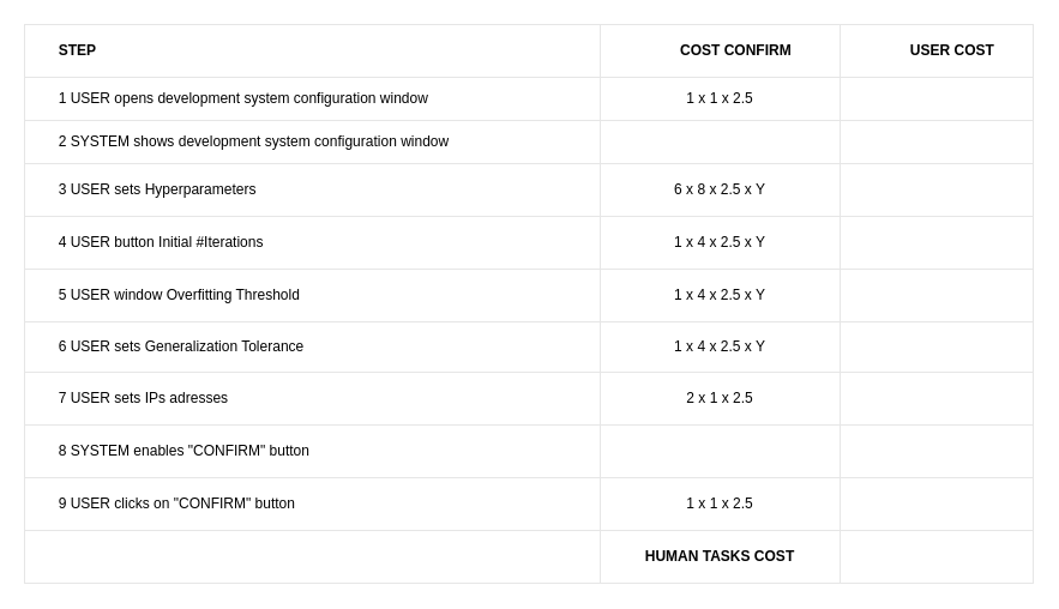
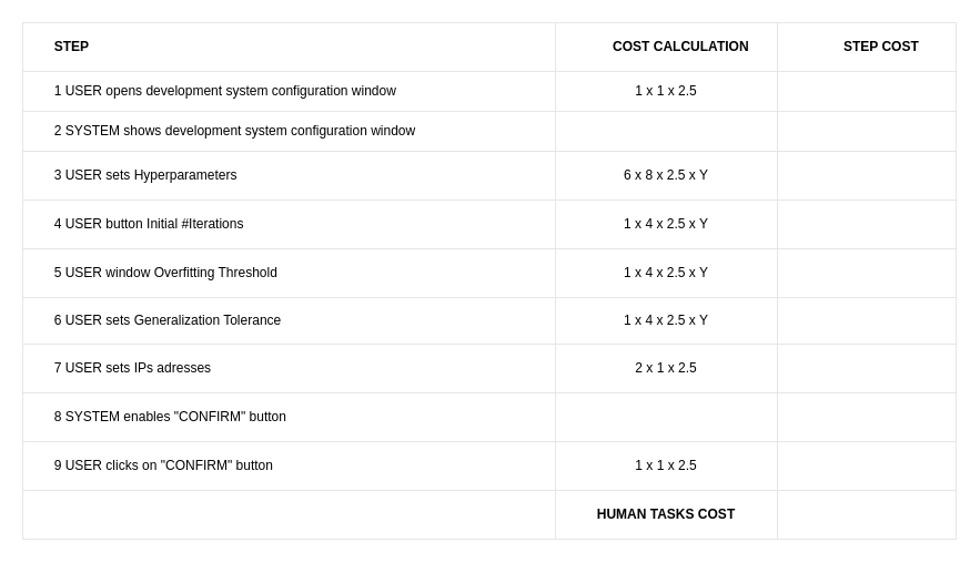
  <mxCell id="0" />
  <mxCell id="1" parent="0" />
  <mxCell id="2" value="" style="childLayout=tableLayout;recursiveResize=0;shadow=0;strokeColor=#E6E6E6;align=center;" parent="1" vertex="1"><mxGeometry x="20" y="20" width="841" height="466" as="geometry" /></mxCell>
  <mxCell id="3" value="" style="shape=tableRow;horizontal=0;startSize=0;swimlaneHead=0;swimlaneBody=0;top=0;left=0;bottom=0;right=0;dropTarget=0;collapsible=0;recursiveResize=0;expand=0;fontStyle=0;fillColor=none;strokeColor=inherit;align=center;" parent="2" vertex="1"><mxGeometry width="841" height="44" as="geometry" /></mxCell>
  <mxCell id="4" value="&lt;span style=&quot;white-space: pre;&quot;&gt;&#09;&lt;/span&gt;STEP" style="connectable=0;recursiveResize=0;strokeColor=inherit;fillColor=none;align=left;whiteSpace=wrap;html=1;fontStyle=1;labelPosition=center;verticalLabelPosition=middle;verticalAlign=middle;" parent="3" vertex="1"><mxGeometry width="480" height="44" as="geometry"><mxRectangle width="480" height="44" as="alternateBounds" /></mxGeometry></mxCell>
- <mxCell id="5" value="&lt;span style=&quot;white-space: pre;&quot;&gt;&#09;&lt;/span&gt;COST CONFIRM" style="connectable=0;recursiveResize=0;strokeColor=inherit;fillColor=none;align=center;whiteSpace=wrap;html=1;fontStyle=1" parent="3" vertex="1"><mxGeometry x="480" width="200" height="44" as="geometry"><mxRectangle width="200" height="44" as="alternateBounds" /></mxGeometry></mxCell>
- <mxCell id="6" value="&lt;span style=&quot;white-space: pre;&quot;&gt;&#09;&lt;/span&gt;USER COST" style="connectable=0;recursiveResize=0;strokeColor=inherit;fillColor=none;align=center;whiteSpace=wrap;html=1;fontStyle=1" parent="3" vertex="1"><mxGeometry x="680" width="161" height="44" as="geometry"><mxRectangle width="161" height="44" as="alternateBounds" /></mxGeometry></mxCell>
+ <mxCell id="5" value="&lt;span style=&quot;white-space: pre;&quot;&gt;&#09;&lt;/span&gt;COST CALCULATION" style="connectable=0;recursiveResize=0;strokeColor=inherit;fillColor=none;align=center;whiteSpace=wrap;html=1;fontStyle=1" parent="3" vertex="1"><mxGeometry x="480" width="200" height="44" as="geometry"><mxRectangle width="200" height="44" as="alternateBounds" /></mxGeometry></mxCell>
+ <mxCell id="6" value="&lt;span style=&quot;white-space: pre;&quot;&gt;&#09;&lt;/span&gt;STEP COST" style="connectable=0;recursiveResize=0;strokeColor=inherit;fillColor=none;align=center;whiteSpace=wrap;html=1;fontStyle=1" parent="3" vertex="1"><mxGeometry x="680" width="161" height="44" as="geometry"><mxRectangle width="161" height="44" as="alternateBounds" /></mxGeometry></mxCell>
  <mxCell id="7" style="shape=tableRow;horizontal=0;startSize=0;swimlaneHead=0;swimlaneBody=0;top=0;left=0;bottom=0;right=0;dropTarget=0;collapsible=0;recursiveResize=0;expand=0;fontStyle=0;fillColor=none;strokeColor=inherit;align=center;" parent="2" vertex="1"><mxGeometry y="44" width="841" height="36" as="geometry" /></mxCell>
  <mxCell id="8" value="&lt;span style=&quot;white-space: pre;&quot;&gt;&#09;&lt;/span&gt;1 USER opens development system configuration window" style="connectable=0;recursiveResize=0;strokeColor=inherit;fillColor=none;align=left;whiteSpace=wrap;html=1;labelPosition=center;verticalLabelPosition=middle;verticalAlign=middle;" parent="7" vertex="1"><mxGeometry width="480" height="36" as="geometry"><mxRectangle width="480" height="36" as="alternateBounds" /></mxGeometry></mxCell>
  <mxCell id="9" value="1 x 1 x 2.5" style="connectable=0;recursiveResize=0;strokeColor=inherit;fillColor=none;align=center;whiteSpace=wrap;html=1;" parent="7" vertex="1"><mxGeometry x="480" width="200" height="36" as="geometry"><mxRectangle width="200" height="36" as="alternateBounds" /></mxGeometry></mxCell>
  <mxCell id="10" value="" style="connectable=0;recursiveResize=0;strokeColor=inherit;fillColor=none;align=center;whiteSpace=wrap;html=1;" parent="7" vertex="1"><mxGeometry x="680" width="161" height="36" as="geometry"><mxRectangle width="161" height="36" as="alternateBounds" /></mxGeometry></mxCell>
  <mxCell id="11" style="shape=tableRow;horizontal=0;startSize=0;swimlaneHead=0;swimlaneBody=0;top=0;left=0;bottom=0;right=0;dropTarget=0;collapsible=0;recursiveResize=0;expand=0;fontStyle=0;fillColor=none;strokeColor=inherit;align=center;" parent="2" vertex="1"><mxGeometry y="80" width="841" height="36" as="geometry" /></mxCell>
  <mxCell id="12" value="&lt;span style=&quot;&quot;&gt;&#09;&lt;/span&gt;&lt;span style=&quot;white-space: pre;&quot;&gt;&#09;&lt;/span&gt;2 SYSTEM shows development system configuration window" style="connectable=0;recursiveResize=0;strokeColor=inherit;fillColor=none;align=left;whiteSpace=wrap;html=1;labelPosition=center;verticalLabelPosition=middle;verticalAlign=middle;" parent="11" vertex="1"><mxGeometry width="480" height="36" as="geometry"><mxRectangle width="480" height="36" as="alternateBounds" /></mxGeometry></mxCell>
  <mxCell id="13" value="" style="connectable=0;recursiveResize=0;strokeColor=inherit;fillColor=none;align=center;whiteSpace=wrap;html=1;" parent="11" vertex="1"><mxGeometry x="480" width="200" height="36" as="geometry"><mxRectangle width="200" height="36" as="alternateBounds" /></mxGeometry></mxCell>
  <mxCell id="14" style="connectable=0;recursiveResize=0;strokeColor=inherit;fillColor=none;align=center;whiteSpace=wrap;html=1;" parent="11" vertex="1"><mxGeometry x="680" width="161" height="36" as="geometry"><mxRectangle width="161" height="36" as="alternateBounds" /></mxGeometry></mxCell>
  <mxCell id="15" style="shape=tableRow;horizontal=0;startSize=0;swimlaneHead=0;swimlaneBody=0;top=0;left=0;bottom=0;right=0;dropTarget=0;collapsible=0;recursiveResize=0;expand=0;fontStyle=0;fillColor=none;strokeColor=inherit;align=center;" parent="2" vertex="1"><mxGeometry y="116" width="841" height="44" as="geometry" /></mxCell>
  <mxCell id="16" value="&lt;span style=&quot;border-color: var(--border-color);&quot;&gt;&#09;&lt;/span&gt;&lt;span style=&quot;&quot;&gt;&#09;&lt;/span&gt;&lt;span style=&quot;white-space: pre;&quot;&gt;&#09;&lt;/span&gt;3 USER sets&amp;nbsp;&lt;span style=&quot;text-align: center;&quot;&gt;Hyperparameters&lt;/span&gt;" style="connectable=0;recursiveResize=0;strokeColor=inherit;fillColor=none;align=left;whiteSpace=wrap;html=1;labelPosition=center;verticalLabelPosition=middle;verticalAlign=middle;" parent="15" vertex="1"><mxGeometry width="480" height="44" as="geometry"><mxRectangle width="480" height="44" as="alternateBounds" /></mxGeometry></mxCell>
  <mxCell id="17" value="6 x 8 x 2.5 x Y" style="connectable=0;recursiveResize=0;strokeColor=inherit;fillColor=none;align=center;whiteSpace=wrap;html=1;" parent="15" vertex="1"><mxGeometry x="480" width="200" height="44" as="geometry"><mxRectangle width="200" height="44" as="alternateBounds" /></mxGeometry></mxCell>
  <mxCell id="18" value="" style="connectable=0;recursiveResize=0;strokeColor=inherit;fillColor=none;align=center;whiteSpace=wrap;html=1;" parent="15" vertex="1"><mxGeometry x="680" width="161" height="44" as="geometry"><mxRectangle width="161" height="44" as="alternateBounds" /></mxGeometry></mxCell>
  <mxCell id="19" style="shape=tableRow;horizontal=0;startSize=0;swimlaneHead=0;swimlaneBody=0;top=0;left=0;bottom=0;right=0;dropTarget=0;collapsible=0;recursiveResize=0;expand=0;fontStyle=0;fillColor=none;strokeColor=inherit;align=center;" parent="2" vertex="1"><mxGeometry y="160" width="841" height="44" as="geometry" /></mxCell>
  <mxCell id="20" value="&lt;span style=&quot;white-space: pre;&quot;&gt;&#09;&lt;/span&gt;4 USER button Initial #Iterations" style="connectable=0;recursiveResize=0;strokeColor=inherit;fillColor=none;align=left;whiteSpace=wrap;html=1;labelPosition=center;verticalLabelPosition=middle;verticalAlign=middle;" parent="19" vertex="1"><mxGeometry width="480" height="44" as="geometry"><mxRectangle width="480" height="44" as="alternateBounds" /></mxGeometry></mxCell>
  <mxCell id="21" value="1 x 4 x 2.5 x Y" style="connectable=0;recursiveResize=0;strokeColor=inherit;fillColor=none;align=center;whiteSpace=wrap;html=1;" parent="19" vertex="1"><mxGeometry x="480" width="200" height="44" as="geometry"><mxRectangle width="200" height="44" as="alternateBounds" /></mxGeometry></mxCell>
  <mxCell id="22" style="connectable=0;recursiveResize=0;strokeColor=inherit;fillColor=none;align=center;whiteSpace=wrap;html=1;" parent="19" vertex="1"><mxGeometry x="680" width="161" height="44" as="geometry"><mxRectangle width="161" height="44" as="alternateBounds" /></mxGeometry></mxCell>
  <mxCell id="23" style="shape=tableRow;horizontal=0;startSize=0;swimlaneHead=0;swimlaneBody=0;top=0;left=0;bottom=0;right=0;dropTarget=0;collapsible=0;recursiveResize=0;expand=0;fontStyle=0;fillColor=none;strokeColor=inherit;align=center;" parent="2" vertex="1"><mxGeometry y="204" width="841" height="44" as="geometry" /></mxCell>
  <mxCell id="24" value="&lt;span style=&quot;white-space: pre;&quot;&gt;&#09;&lt;/span&gt;5 USER window Overfitting Threshold" style="connectable=0;recursiveResize=0;strokeColor=inherit;fillColor=none;align=left;whiteSpace=wrap;html=1;labelPosition=center;verticalLabelPosition=middle;verticalAlign=middle;" parent="23" vertex="1"><mxGeometry width="480" height="44" as="geometry"><mxRectangle width="480" height="44" as="alternateBounds" /></mxGeometry></mxCell>
  <mxCell id="25" value="1 x 4 x 2.5 x Y" style="connectable=0;recursiveResize=0;strokeColor=inherit;fillColor=none;align=center;whiteSpace=wrap;html=1;" parent="23" vertex="1"><mxGeometry x="480" width="200" height="44" as="geometry"><mxRectangle width="200" height="44" as="alternateBounds" /></mxGeometry></mxCell>
  <mxCell id="26" value="" style="connectable=0;recursiveResize=0;strokeColor=inherit;fillColor=none;align=center;whiteSpace=wrap;html=1;" parent="23" vertex="1"><mxGeometry x="680" width="161" height="44" as="geometry"><mxRectangle width="161" height="44" as="alternateBounds" /></mxGeometry></mxCell>
  <mxCell id="27" style="shape=tableRow;horizontal=0;startSize=0;swimlaneHead=0;swimlaneBody=0;top=0;left=0;bottom=0;right=0;dropTarget=0;collapsible=0;recursiveResize=0;expand=0;fontStyle=0;fillColor=none;strokeColor=inherit;align=center;" parent="2" vertex="1"><mxGeometry y="248" width="841" height="42" as="geometry" /></mxCell>
  <mxCell id="28" value="&lt;span style=&quot;white-space: pre;&quot;&gt;&#09;&lt;/span&gt;6 USER sets Generalization Tolerance" style="connectable=0;recursiveResize=0;strokeColor=inherit;fillColor=none;align=left;whiteSpace=wrap;html=1;labelPosition=center;verticalLabelPosition=middle;verticalAlign=middle;" parent="27" vertex="1"><mxGeometry width="480" height="42" as="geometry"><mxRectangle width="480" height="42" as="alternateBounds" /></mxGeometry></mxCell>
  <mxCell id="29" value="1 x 4 x 2.5 x Y" style="connectable=0;recursiveResize=0;strokeColor=inherit;fillColor=none;align=center;whiteSpace=wrap;html=1;" parent="27" vertex="1"><mxGeometry x="480" width="200" height="42" as="geometry"><mxRectangle width="200" height="42" as="alternateBounds" /></mxGeometry></mxCell>
  <mxCell id="30" style="connectable=0;recursiveResize=0;strokeColor=inherit;fillColor=none;align=center;whiteSpace=wrap;html=1;" parent="27" vertex="1"><mxGeometry x="680" width="161" height="42" as="geometry"><mxRectangle width="161" height="42" as="alternateBounds" /></mxGeometry></mxCell>
  <mxCell id="31" style="shape=tableRow;horizontal=0;startSize=0;swimlaneHead=0;swimlaneBody=0;top=0;left=0;bottom=0;right=0;dropTarget=0;collapsible=0;recursiveResize=0;expand=0;fontStyle=0;fillColor=none;strokeColor=inherit;align=center;" parent="2" vertex="1"><mxGeometry y="290" width="841" height="44" as="geometry" /></mxCell>
  <mxCell id="32" value="&lt;span style=&quot;white-space: pre;&quot;&gt;&#09;&lt;/span&gt;7 USER sets IPs adresses" style="connectable=0;recursiveResize=0;strokeColor=inherit;fillColor=none;align=left;whiteSpace=wrap;html=1;labelPosition=center;verticalLabelPosition=middle;verticalAlign=middle;" parent="31" vertex="1"><mxGeometry width="480" height="44" as="geometry"><mxRectangle width="480" height="44" as="alternateBounds" /></mxGeometry></mxCell>
  <mxCell id="33" value="2 x 1 x 2.5" style="connectable=0;recursiveResize=0;strokeColor=inherit;fillColor=none;align=center;whiteSpace=wrap;html=1;" parent="31" vertex="1"><mxGeometry x="480" width="200" height="44" as="geometry"><mxRectangle width="200" height="44" as="alternateBounds" /></mxGeometry></mxCell>
  <mxCell id="34" value="" style="connectable=0;recursiveResize=0;strokeColor=inherit;fillColor=none;align=center;whiteSpace=wrap;html=1;" parent="31" vertex="1"><mxGeometry x="680" width="161" height="44" as="geometry"><mxRectangle width="161" height="44" as="alternateBounds" /></mxGeometry></mxCell>
  <mxCell id="35" style="shape=tableRow;horizontal=0;startSize=0;swimlaneHead=0;swimlaneBody=0;top=0;left=0;bottom=0;right=0;dropTarget=0;collapsible=0;recursiveResize=0;expand=0;fontStyle=0;fillColor=none;strokeColor=inherit;align=center;" parent="2" vertex="1"><mxGeometry y="334" width="841" height="44" as="geometry" /></mxCell>
  <mxCell id="36" value="&lt;span style=&quot;white-space: pre;&quot;&gt;&#09;&lt;/span&gt;8 SYSTEM enables &quot;CONFIRM&quot; button" style="connectable=0;recursiveResize=0;strokeColor=inherit;fillColor=none;align=left;whiteSpace=wrap;html=1;labelPosition=center;verticalLabelPosition=middle;verticalAlign=middle;" parent="35" vertex="1"><mxGeometry width="480" height="44" as="geometry"><mxRectangle width="480" height="44" as="alternateBounds" /></mxGeometry></mxCell>
  <mxCell id="37" value="" style="connectable=0;recursiveResize=0;strokeColor=inherit;fillColor=none;align=center;whiteSpace=wrap;html=1;" parent="35" vertex="1"><mxGeometry x="480" width="200" height="44" as="geometry"><mxRectangle width="200" height="44" as="alternateBounds" /></mxGeometry></mxCell>
  <mxCell id="38" value="" style="connectable=0;recursiveResize=0;strokeColor=inherit;fillColor=none;align=center;whiteSpace=wrap;html=1;" parent="35" vertex="1"><mxGeometry x="680" width="161" height="44" as="geometry"><mxRectangle width="161" height="44" as="alternateBounds" /></mxGeometry></mxCell>
  <mxCell id="39" style="shape=tableRow;horizontal=0;startSize=0;swimlaneHead=0;swimlaneBody=0;top=0;left=0;bottom=0;right=0;dropTarget=0;collapsible=0;recursiveResize=0;expand=0;fontStyle=0;fillColor=none;strokeColor=inherit;align=center;" parent="2" vertex="1"><mxGeometry y="378" width="841" height="44" as="geometry" /></mxCell>
  <mxCell id="40" value="&lt;span style=&quot;white-space: pre;&quot;&gt;&#09;&lt;/span&gt;9 USER clicks on &quot;CONFIRM&quot; button" style="connectable=0;recursiveResize=0;strokeColor=inherit;fillColor=none;align=left;whiteSpace=wrap;html=1;labelPosition=center;verticalLabelPosition=middle;verticalAlign=middle;" parent="39" vertex="1"><mxGeometry width="480" height="44" as="geometry"><mxRectangle width="480" height="44" as="alternateBounds" /></mxGeometry></mxCell>
  <mxCell id="41" value="1 x 1 x 2.5" style="connectable=0;recursiveResize=0;strokeColor=inherit;fillColor=none;align=center;whiteSpace=wrap;html=1;" parent="39" vertex="1"><mxGeometry x="480" width="200" height="44" as="geometry"><mxRectangle width="200" height="44" as="alternateBounds" /></mxGeometry></mxCell>
  <mxCell id="42" style="connectable=0;recursiveResize=0;strokeColor=inherit;fillColor=none;align=center;whiteSpace=wrap;html=1;" parent="39" vertex="1"><mxGeometry x="680" width="161" height="44" as="geometry"><mxRectangle width="161" height="44" as="alternateBounds" /></mxGeometry></mxCell>
  <mxCell id="43" style="shape=tableRow;horizontal=0;startSize=0;swimlaneHead=0;swimlaneBody=0;top=0;left=0;bottom=0;right=0;dropTarget=0;collapsible=0;recursiveResize=0;expand=0;fontStyle=0;fillColor=none;strokeColor=inherit;align=center;" parent="2" vertex="1"><mxGeometry y="422" width="841" height="44" as="geometry" /></mxCell>
  <mxCell id="44" style="connectable=0;recursiveResize=0;strokeColor=inherit;fillColor=none;align=left;whiteSpace=wrap;html=1;labelPosition=center;verticalLabelPosition=middle;verticalAlign=middle;" parent="43" vertex="1"><mxGeometry width="480" height="44" as="geometry"><mxRectangle width="480" height="44" as="alternateBounds" /></mxGeometry></mxCell>
  <mxCell id="45" value="&lt;b&gt;HUMAN TASKS COST&lt;/b&gt;" style="connectable=0;recursiveResize=0;strokeColor=inherit;fillColor=none;align=center;whiteSpace=wrap;html=1;" parent="43" vertex="1"><mxGeometry x="480" width="200" height="44" as="geometry"><mxRectangle width="200" height="44" as="alternateBounds" /></mxGeometry></mxCell>
  <mxCell id="46" value="" style="connectable=0;recursiveResize=0;strokeColor=inherit;fillColor=none;align=center;whiteSpace=wrap;html=1;fontStyle=1" parent="43" vertex="1"><mxGeometry x="680" width="161" height="44" as="geometry"><mxRectangle width="161" height="44" as="alternateBounds" /></mxGeometry></mxCell>
